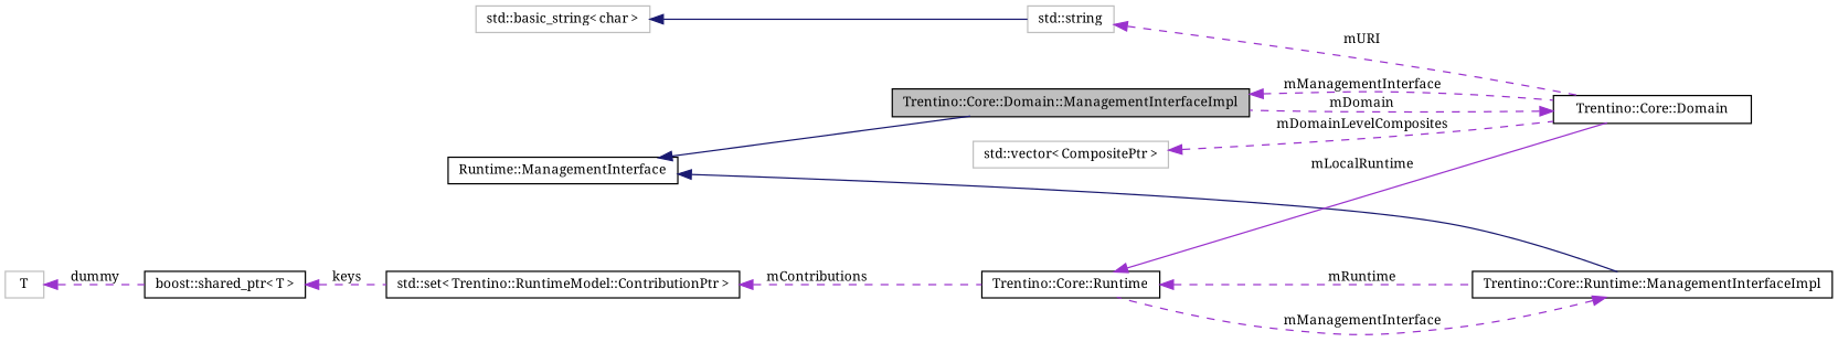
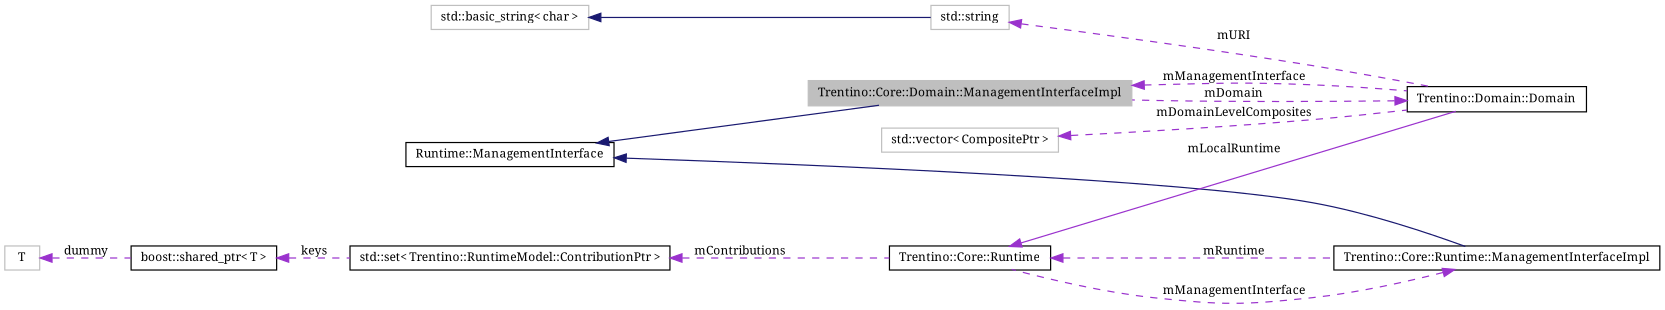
  digraph {
    fontname="Noto Serif"
    rankdir=LR
    node [color=black fillcolor=white fontname="Noto Serif" fontsize=10 shape=record style=filled]
    edge [color=darkorchid3 dir=back fontname="Noto Serif" fontsize=10 labelfontname=Helvetica labelfontsize=10 style=dashed]
-   n1 [fillcolor=grey75 fontcolor=black height=0.2 label="Trentino::Core::Domain::ManagementInterfaceImpl" width=0.4]
-   n2 [height=0.2 label="Trentino::Core::Domain" width=0.4]
+   n1 [color=grey75 fillcolor=grey75 fontcolor=black height=0.2 label="Trentino::Core::Domain::ManagementInterfaceImpl" width=0.4]
+   n2 [height=0.2 label="Trentino::Domain::Domain" width=0.4]
    n3 [height=0.2 label="Runtime::ManagementInterface" width=0.4]
    n4 [height=0.2 label="Trentino::Core::Runtime::ManagementInterfaceImpl" width=0.4]
    n5 [height=0.2 label="Trentino::Core::Runtime" width=0.4]
    n6 [height=0.2 label="std::set\< Trentino::RuntimeModel::ContributionPtr \>" width=0.4]
    n7 [height=0.2 label="boost::shared_ptr\< T \>" width=0.4]
    n8 [color=grey75 height=0.2 label=T width=0.4]
    n9 [color=grey75 height=0.2 label="std::string" width=0.4]
    n10 [color=grey75 height=0.2 label="std::basic_string\< char \>" width=0.4]
    n11 [color=grey75 height=0.2 label="std::vector\< CompositePtr \>" width=0.4]
    n1 -> n2 [label=" mManagementInterface"]
    n2 -> n1 [label=" mDomain"]
    n3 -> n1 [color=midnightblue style=solid]
    n3 -> n4 [color=midnightblue style=solid]
    n4 -> n5 [label=" mManagementInterface"]
    n5 -> n2 [label=" mLocalRuntime" style=solid]
    n5 -> n4 [label=" mRuntime"]
    n6 -> n5 [label=" mContributions"]
    n7 -> n6 [label=" keys"]
    n8 -> n7 [label=" dummy"]
    n9 -> n2 [label=" mURI"]
    n10 -> n9 [color=midnightblue style=solid]
    n11 -> n2 [label=" mDomainLevelComposites"]
  }
